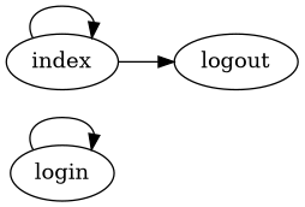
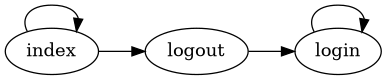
  digraph {
    rankdir=LR
    login
    index
    logout
    login -> login
    index -> index
    index -> logout
+   logout -> login
  }
